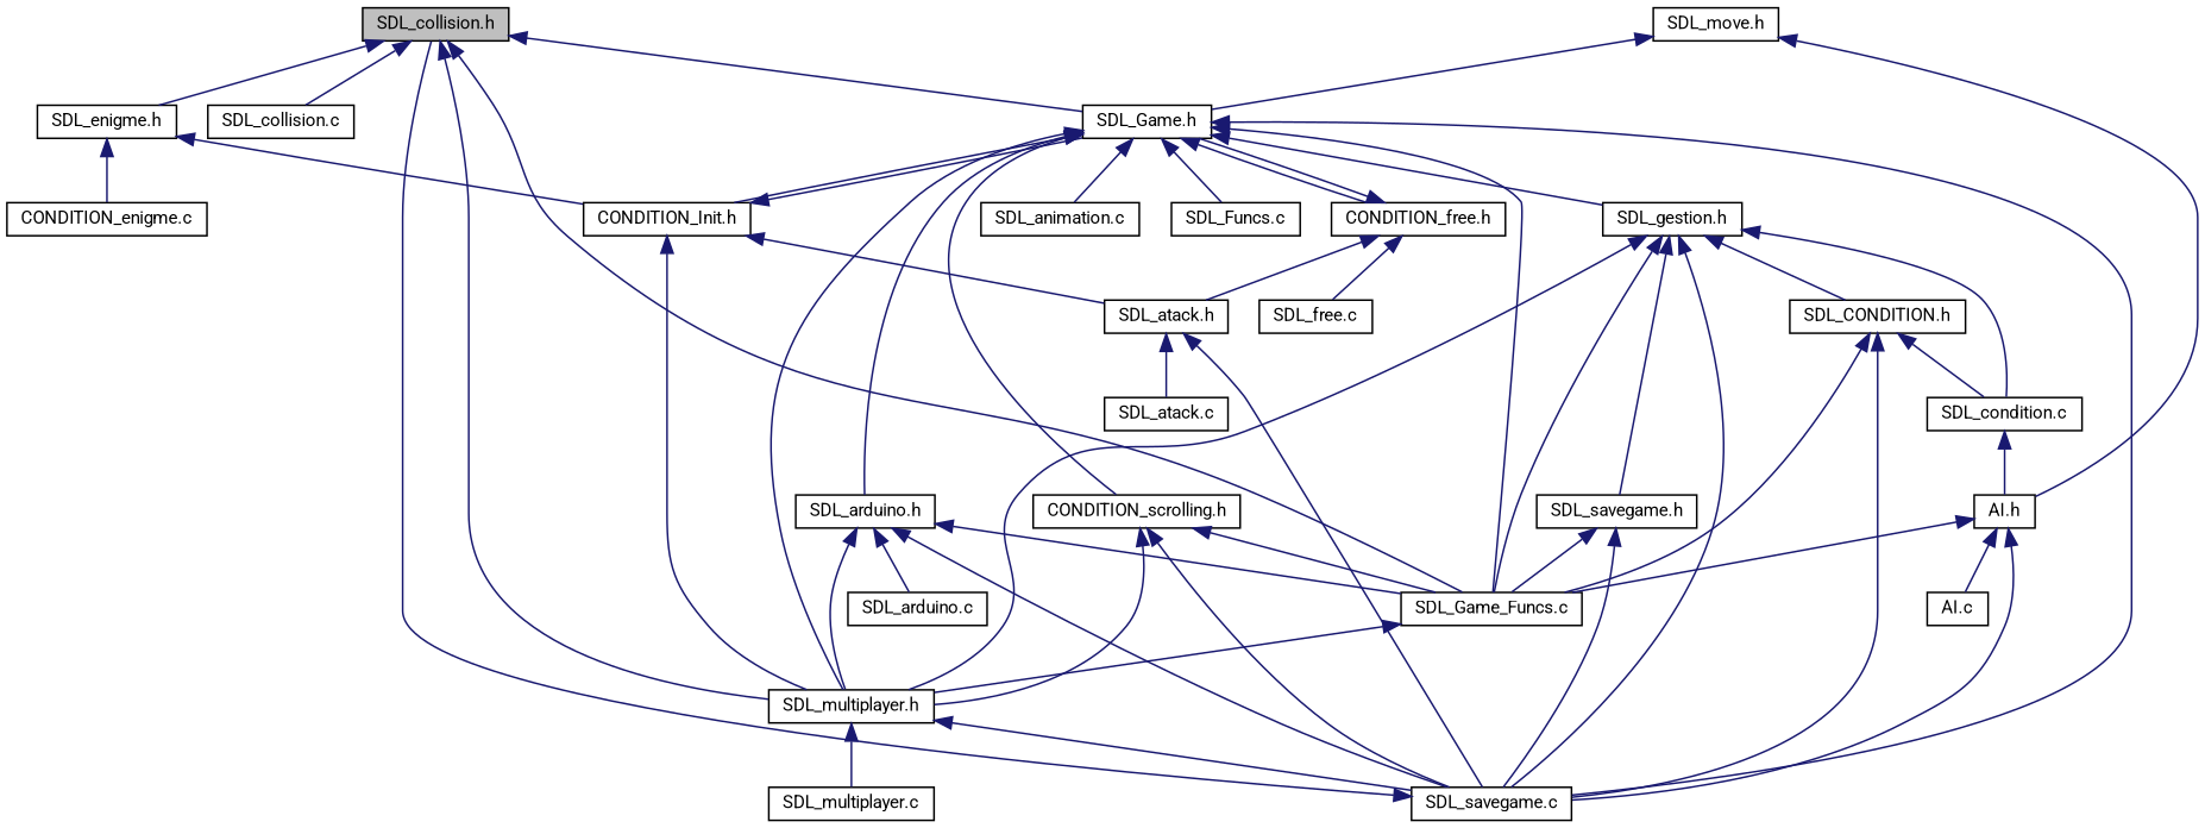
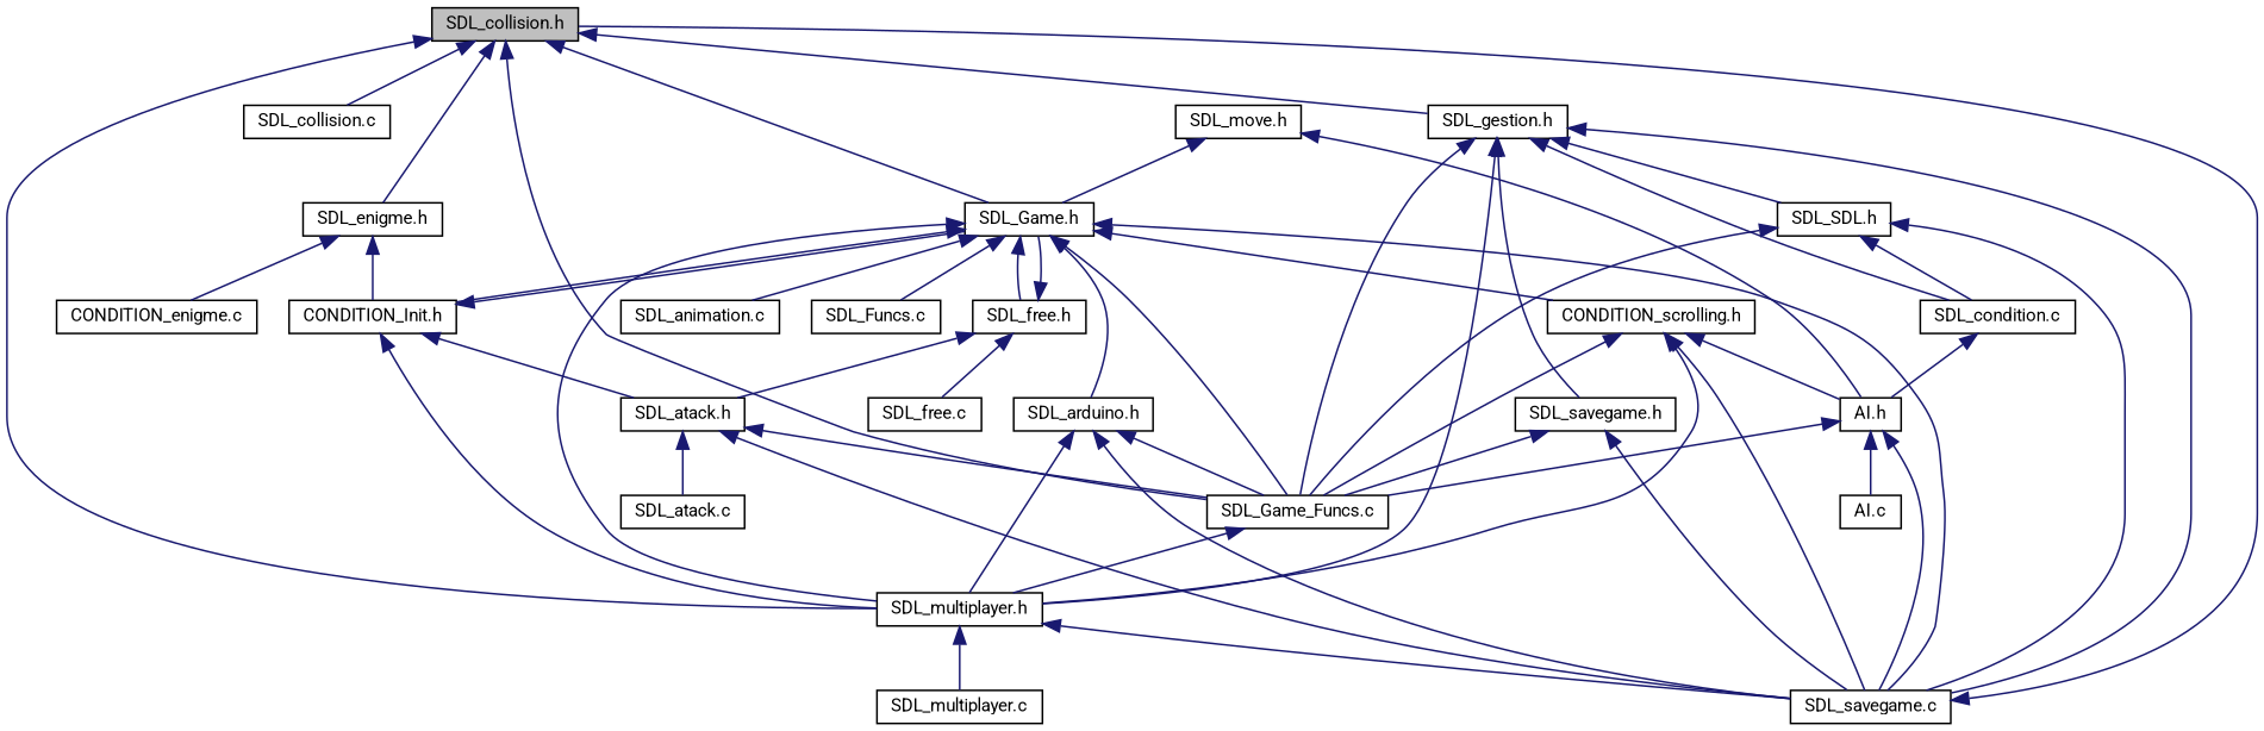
  digraph {
    node [color=black fillcolor=white fontname=Roboto fontsize=10 shape=record style=filled]
    edge [color=midnightblue dir=back fontname=Roboto fontsize=10 labelfontname=Roboto labelfontsize=10 style=solid]
    n1 [fillcolor=grey75 fontcolor=black height=0.2 label="SDL_collision.h" width=0.4]
    n2 [height=0.2 label="SDL_gestion.h" width=0.4]
    n3 [height=0.2 label="SDL_Game_Funcs.c" width=0.4]
    n4 [height=0.2 label="SDL_multiplayer.h" width=0.4]
    n5 [height=0.2 label="SDL_Game.h" width=0.4]
    n6 [height=0.2 label="SDL_enigme.h" width=0.4]
    n7 [height=0.2 label="SDL_collision.c" width=0.4]
    n8 [height=0.2 label="SDL_savegame.c" width=0.4]
    n9 [height=0.2 label="SDL_condition.c" width=0.4]
-   n10 [height=0.2 label="SDL_CONDITION.h" width=0.4]
+   n10 [height=0.2 label="SDL_SDL.h" width=0.4]
    n11 [height=0.2 label="SDL_savegame.h" width=0.4]
    n12 [height=0.2 label="SDL_multiplayer.c" width=0.4]
-   n13 [height=0.2 label="CONDITION_free.h" width=0.4]
+   n13 [height=0.2 label="SDL_free.h" width=0.4]
    n14 [height=0.2 label="CONDITION_Init.h" width=0.4]
    n15 [height=0.2 label="CONDITION_scrolling.h" width=0.4]
    n16 [height=0.2 label="SDL_animation.c" width=0.4]
    n17 [height=0.2 label="SDL_arduino.h" width=0.4]
    n18 [height=0.2 label="SDL_Funcs.c" width=0.4]
    n19 [height=0.2 label="CONDITION_enigme.c" width=0.4]
    n20 [height=0.2 label="AI.h" width=0.4]
    n21 [height=0.2 label="AI.c" width=0.4]
    n22 [height=0.2 label="SDL_move.h" width=0.4]
    n23 [height=0.2 label="SDL_atack.h" width=0.4]
    n24 [height=0.2 label="SDL_free.c" width=0.4]
-   n25 [height=0.2 label="SDL_arduino.c" width=0.4]
    n26 [height=0.2 label="SDL_atack.c" width=0.4]
-   n5 -> n2
+   n1 -> n2
    n1 -> n3
    n1 -> n4
    n1 -> n5
    n1 -> n6
    n1 -> n7
    n2 -> n3
    n2 -> n4
    n2 -> n8
    n2 -> n9
    n2 -> n10
    n2 -> n11
    n3 -> n4
    n4 -> n8
    n4 -> n12
    n5 -> n3
    n5 -> n4
    n5 -> n8
    n5 -> n13
    n5 -> n14
    n5 -> n15
    n5 -> n16
    n5 -> n17
    n5 -> n18
    n6 -> n14
    n6 -> n19
    n8 -> n1
    n9 -> n20
    n10 -> n3
    n10 -> n8
    n10 -> n9
    n11 -> n3
    n11 -> n8
    n13 -> n5
    n13 -> n23
    n13 -> n24
    n14 -> n4
    n14 -> n5
    n14 -> n23
    n15 -> n3
    n15 -> n4
    n15 -> n8
+   n15 -> n20
    n17 -> n3
    n17 -> n4
    n17 -> n8
-   n17 -> n25
    n20 -> n3
    n20 -> n8
    n20 -> n21
    n22 -> n5
    n22 -> n20
+   n23 -> n3
    n23 -> n8
    n23 -> n26
  }
